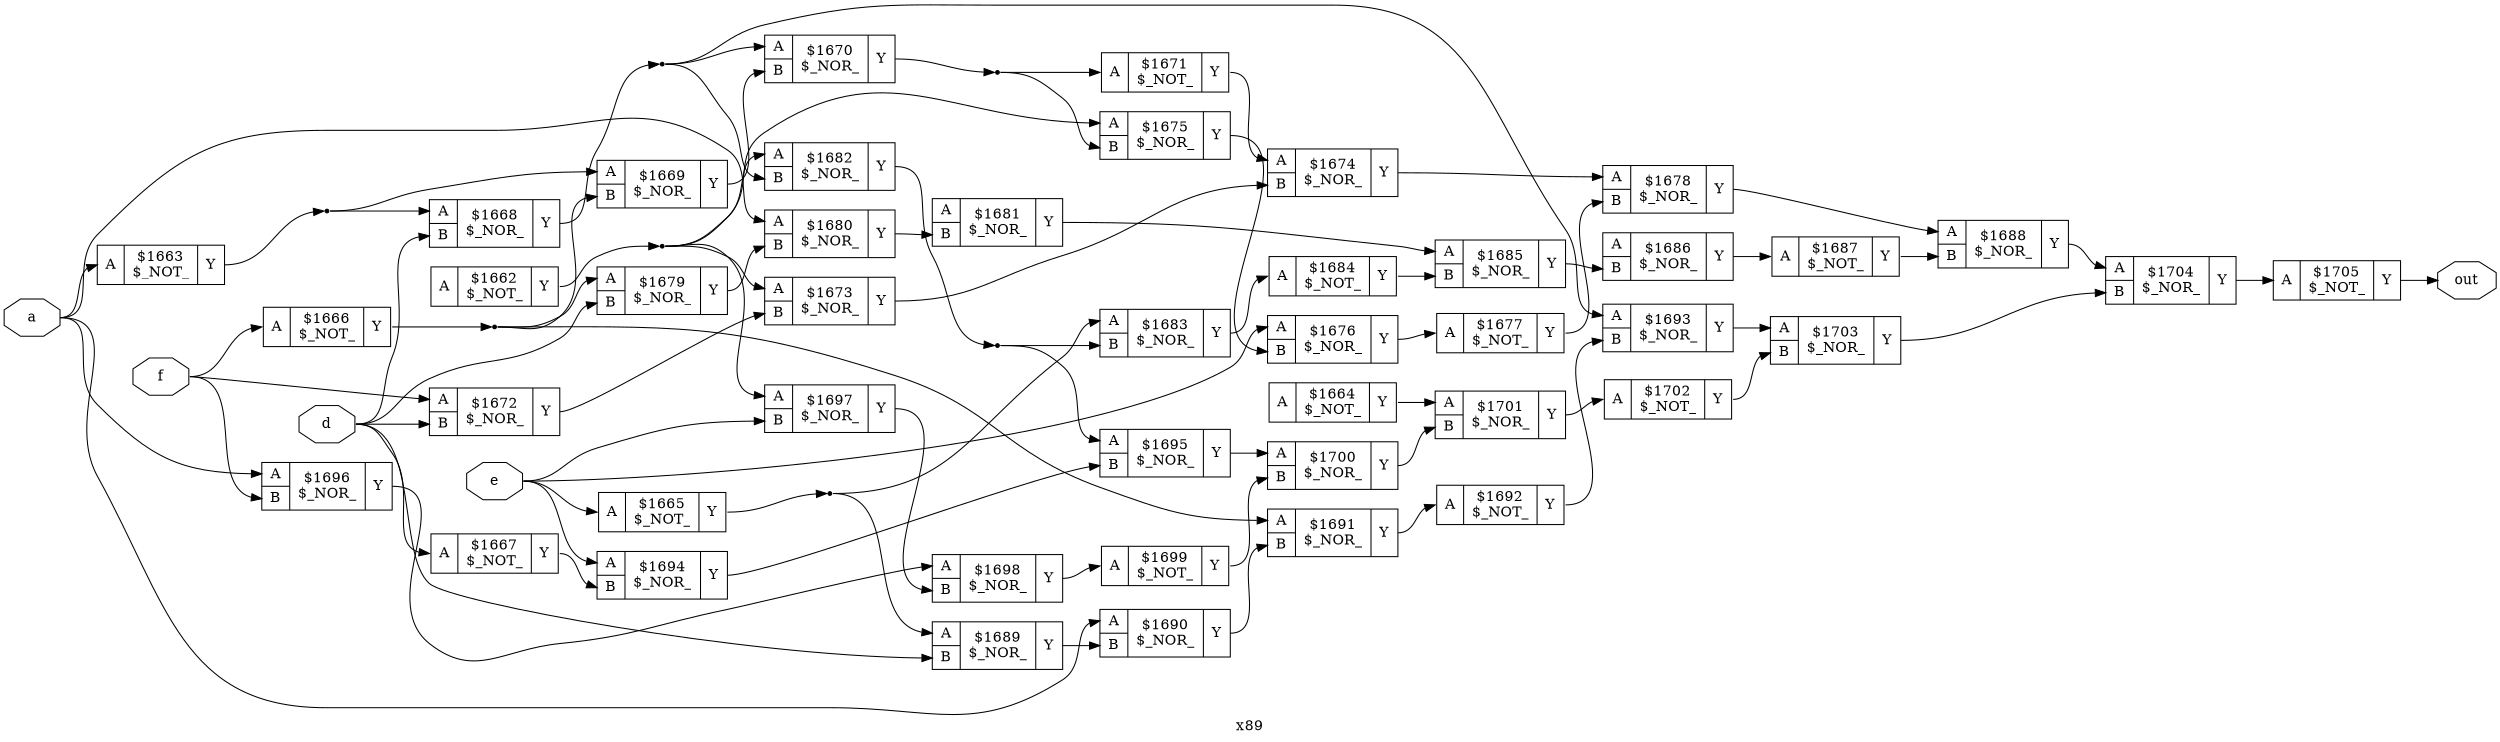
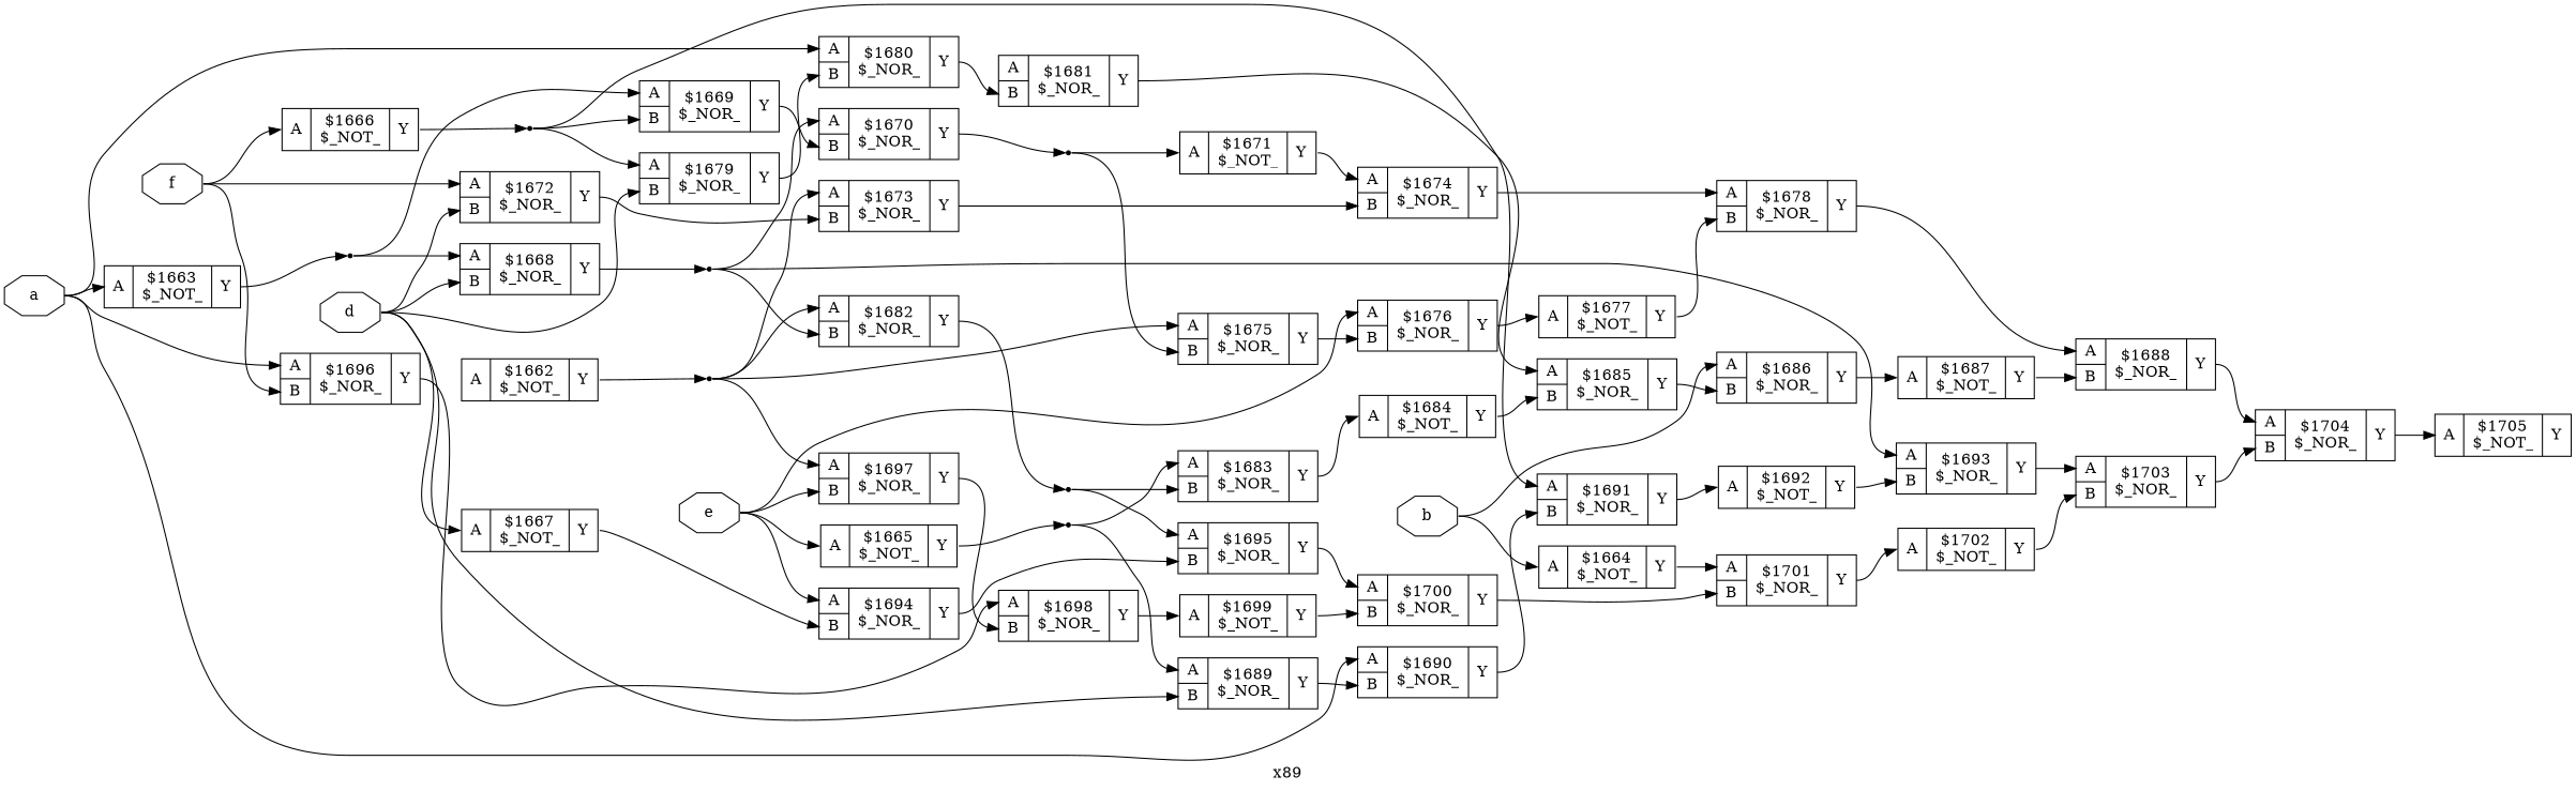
  digraph {
    label=x89
    rankdir=LR
    remincross=true
    node [shape=record]
    edge [color=black headport="p51:w" tailport="p52:e"]
    n44 [color=black fontcolor=black label=a shape=octagon]
    c54 [label="{{<p51> A}|$1663\n$_NOT_|{<p52> Y}}"]
    c72 [label="{{<p51> A|<p59> B}|$1680\n$_NOR_|{<p52> Y}}"]
    c82 [label="{{<p51> A|<p59> B}|$1690\n$_NOR_|{<p52> Y}}"]
    c88 [label="{{<p51> A|<p59> B}|$1696\n$_NOR_|{<p52> Y}}"]
    n43 [shape=point]
    c73 [label="{{<p51> A|<p59> B}|$1681\n$_NOR_|{<p52> Y}}"]
    c83 [label="{{<p51> A|<p59> B}|$1691\n$_NOR_|{<p52> Y}}"]
    c90 [label="{{<p51> A|<p59> B}|$1698\n$_NOR_|{<p52> Y}}"]
+   n45 [color=black fontcolor=black label=b shape=octagon]
    c55 [label="{{<p51> A}|$1664\n$_NOT_|{<p52> Y}}"]
    c78 [label="{{<p51> A|<p59> B}|$1686\n$_NOR_|{<p52> Y}}"]
    c93 [label="{{<p51> A|<p59> B}|$1701\n$_NOR_|{<p52> Y}}"]
    c79 [label="{{<p51> A}|$1687\n$_NOT_|{<p52> Y}}"]
    c53 [label="{{<p51> A}|$1662\n$_NOT_|{<p52> Y}}"]
    n42 [shape=point]
    c77 [label="{{<p51> A|<p59> B}|$1685\n$_NOR_|{<p52> Y}}"]
    n47 [color=black fontcolor=black label=d shape=octagon]
    c58 [label="{{<p51> A}|$1667\n$_NOT_|{<p52> Y}}"]
    c60 [label="{{<p51> A|<p59> B}|$1668\n$_NOR_|{<p52> Y}}"]
    c64 [label="{{<p51> A|<p59> B}|$1672\n$_NOR_|{<p52> Y}}"]
    c71 [label="{{<p51> A|<p59> B}|$1679\n$_NOR_|{<p52> Y}}"]
    c81 [label="{{<p51> A|<p59> B}|$1689\n$_NOR_|{<p52> Y}}"]
    c86 [label="{{<p51> A|<p59> B}|$1694\n$_NOR_|{<p52> Y}}"]
    n5 [shape=point]
    c65 [label="{{<p51> A|<p59> B}|$1673\n$_NOR_|{<p52> Y}}"]
    n48 [color=black fontcolor=black label=e shape=octagon]
    c56 [label="{{<p51> A}|$1665\n$_NOT_|{<p52> Y}}"]
    c68 [label="{{<p51> A|<p59> B}|$1676\n$_NOR_|{<p52> Y}}"]
    c89 [label="{{<p51> A|<p59> B}|$1697\n$_NOR_|{<p52> Y}}"]
    n2 [shape=point]
    c69 [label="{{<p51> A}|$1677\n$_NOT_|{<p52> Y}}"]
    c87 [label="{{<p51> A|<p59> B}|$1695\n$_NOR_|{<p52> Y}}"]
    n49 [color=black fontcolor=black label=f shape=octagon]
    c57 [label="{{<p51> A}|$1666\n$_NOT_|{<p52> Y}}"]
    n3 [shape=point]
-   n50 [color=black fontcolor=black label=out shape=octagon]
    c67 [label="{{<p51> A|<p59> B}|$1675\n$_NOR_|{<p52> Y}}"]
    c74 [label="{{<p51> A|<p59> B}|$1682\n$_NOR_|{<p52> Y}}"]
    c61 [label="{{<p51> A|<p59> B}|$1669\n$_NOR_|{<p52> Y}}"]
    c94 [label="{{<p51> A}|$1702\n$_NOT_|{<p52> Y}}"]
    c75 [label="{{<p51> A|<p59> B}|$1683\n$_NOR_|{<p52> Y}}"]
    c62 [label="{{<p51> A|<p59> B}|$1670\n$_NOR_|{<p52> Y}}"]
    c85 [label="{{<p51> A|<p59> B}|$1693\n$_NOR_|{<p52> Y}}"]
    n7 [shape=point]
    c63 [label="{{<p51> A}|$1671\n$_NOT_|{<p52> Y}}"]
    c66 [label="{{<p51> A|<p59> B}|$1674\n$_NOR_|{<p52> Y}}"]
    c70 [label="{{<p51> A|<p59> B}|$1678\n$_NOR_|{<p52> Y}}"]
    c80 [label="{{<p51> A|<p59> B}|$1688\n$_NOR_|{<p52> Y}}"]
    c96 [label="{{<p51> A|<p59> B}|$1704\n$_NOR_|{<p52> Y}}"]
    n19 [shape=point]
    c76 [label="{{<p51> A}|$1684\n$_NOT_|{<p52> Y}}"]
    c97 [label="{{<p51> A}|$1705\n$_NOT_|{<p52> Y}}"]
    c84 [label="{{<p51> A}|$1692\n$_NOT_|{<p52> Y}}"]
    c95 [label="{{<p51> A|<p59> B}|$1703\n$_NOR_|{<p52> Y}}"]
    c92 [label="{{<p51> A|<p59> B}|$1700\n$_NOR_|{<p52> Y}}"]
    c91 [label="{{<p51> A}|$1699\n$_NOT_|{<p52> Y}}"]
    n44 -> c54 [tailport=e]
    n44 -> c72 [tailport=e]
    n44 -> c82 [tailport=e]
    n44 -> c88 [tailport=e]
    c54 -> n43 [headport=w]
    c72 -> c73 [headport="p59:w"]
    c82 -> c83 [headport="p59:w"]
    c88 -> c90
    n43 -> c60 [tailport=e]
    n43 -> c61 [tailport=e]
    c73 -> c77
    c83 -> c84
    c90 -> c91
+   n45 -> c55 [tailport=e]
+   n45 -> c78 [tailport=e]
    c55 -> c93
    c78 -> c79
    c93 -> c94
    c79 -> c80 [headport="p59:w"]
    c53 -> n42 [headport=w]
    n42 -> c65 [tailport=e]
    n42 -> c89 [tailport=e]
    n42 -> c67 [tailport=e]
    n42 -> c74 [tailport=e]
    c77 -> c78 [headport="p59:w"]
    n47 -> c58 [tailport=e]
    n47 -> c60 [headport="p59:w" tailport=e]
    n47 -> c64 [headport="p59:w" tailport=e]
    n47 -> c71 [headport="p59:w" tailport=e]
    n47 -> c81 [headport="p59:w" tailport=e]
    c58 -> c86 [headport="p59:w"]
    c60 -> n5 [headport=w]
    c64 -> c65 [headport="p59:w"]
    c71 -> c72 [headport="p59:w"]
    c81 -> c82 [headport="p59:w"]
    c86 -> c87 [headport="p59:w"]
    n5 -> c74 [headport="p59:w" tailport=e]
    n5 -> c62 [tailport=e]
    n5 -> c85 [tailport=e]
    c65 -> c66 [headport="p59:w"]
    n48 -> c86 [tailport=e]
    n48 -> c56 [tailport=e]
    n48 -> c68 [tailport=e]
    n48 -> c89 [headport="p59:w" tailport=e]
    c56 -> n2 [headport=w]
    c68 -> c69
    c89 -> c90 [headport="p59:w"]
    n2 -> c81 [tailport=e]
    n2 -> c75 [tailport=e]
    c69 -> c70 [headport="p59:w"]
    c87 -> c92
    n49 -> c88 [headport="p59:w" tailport=e]
    n49 -> c64 [tailport=e]
    n49 -> c57 [tailport=e]
    c57 -> n3 [headport=w]
    n3 -> c83 [tailport=e]
    n3 -> c71 [tailport=e]
    n3 -> c61 [headport="p59:w" tailport=e]
    c67 -> c68 [headport="p59:w"]
    c74 -> n19 [headport=w]
    c61 -> c62 [headport="p59:w"]
    c94 -> c95 [headport="p59:w"]
    c75 -> c76
    c62 -> n7 [headport=w]
    c85 -> c95
    n7 -> c67 [headport="p59:w" tailport=e]
    n7 -> c63 [tailport=e]
    c63 -> c66
    c66 -> c70
    c70 -> c80
    c80 -> c96
    c96 -> c97
    n19 -> c87 [tailport=e]
    n19 -> c75 [headport="p59:w" tailport=e]
    c76 -> c77 [headport="p59:w"]
-   c97 -> n50 [headport=w]
    c84 -> c85 [headport="p59:w"]
    c95 -> c96 [headport="p59:w"]
    c92 -> c93 [headport="p59:w"]
    c91 -> c92 [headport="p59:w"]
  }
